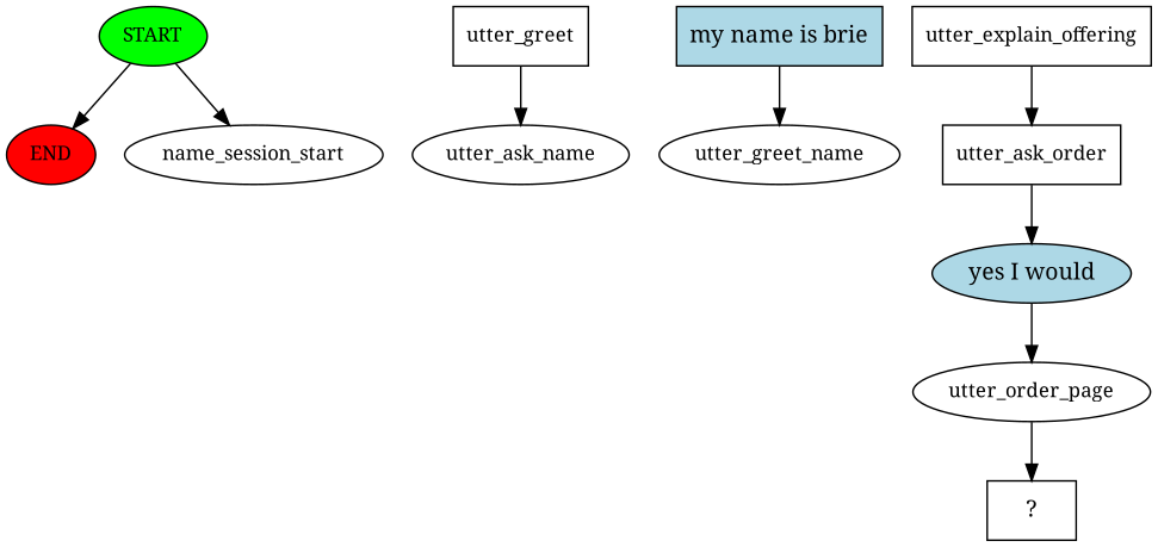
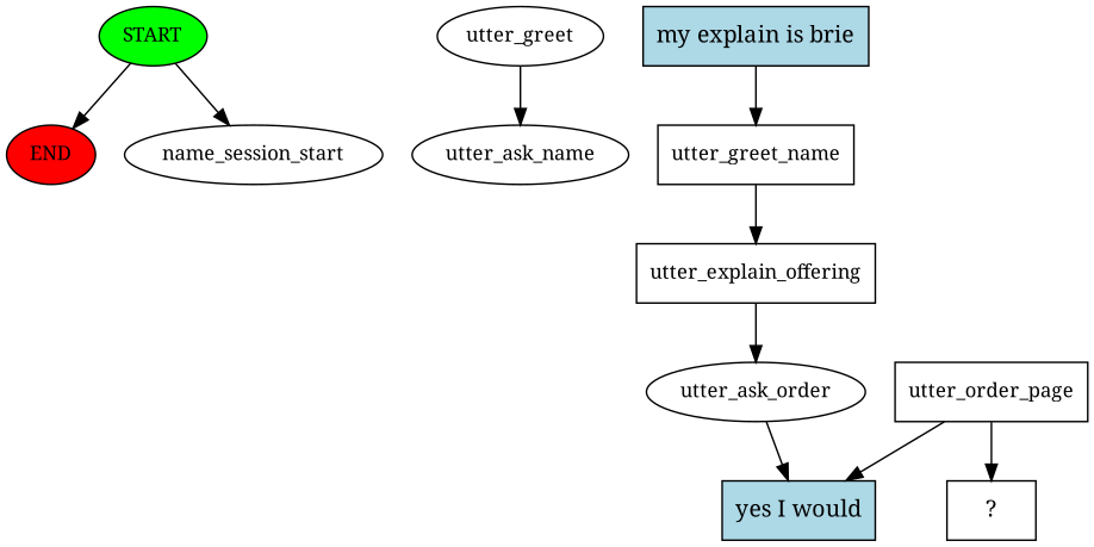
  digraph {
    fontname="Noto Serif"
    node [fontname="Noto Serif" fontsize=12]
    edge [fontname="Noto Serif"]
    n1 [fillcolor=green label=START style=filled]
    n2 [fillcolor=red label=END style=filled]
    n3 [label=name_session_start]
-   n4 [label=utter_greet shape=box]
+   n4 [label=utter_greet]
    n5 [label=utter_ask_name]
-   n6 [fillcolor=lightblue label="my name is brie" shape=rect style=filled fontsize=""]
-   n7 [label=utter_greet_name]
+   n6 [fillcolor=lightblue label="my explain is brie" shape=rect style=filled fontsize=""]
+   n7 [label=utter_greet_name shape=box]
    n8 [label=utter_explain_offering shape=box]
-   n9 [label=utter_ask_order shape=box]
-   n10 [fillcolor=lightblue label="yes I would" shape=ellipse style=filled fontsize=""]
-   n11 [label=utter_order_page]
+   n9 [label=utter_ask_order]
+   n10 [fillcolor=lightblue label="yes I would" shape=rect style=filled fontsize=""]
+   n11 [label=utter_order_page shape=box]
    n12 [label="  ?  " shape=rect fontsize=""]
    n1 -> n2
    n1 -> n3
    n4 -> n5
    n6 -> n7
+   n7 -> n8
    n8 -> n9
    n9 -> n10
-   n10 -> n11
+   n11 -> n10
    n11 -> n12
  }
